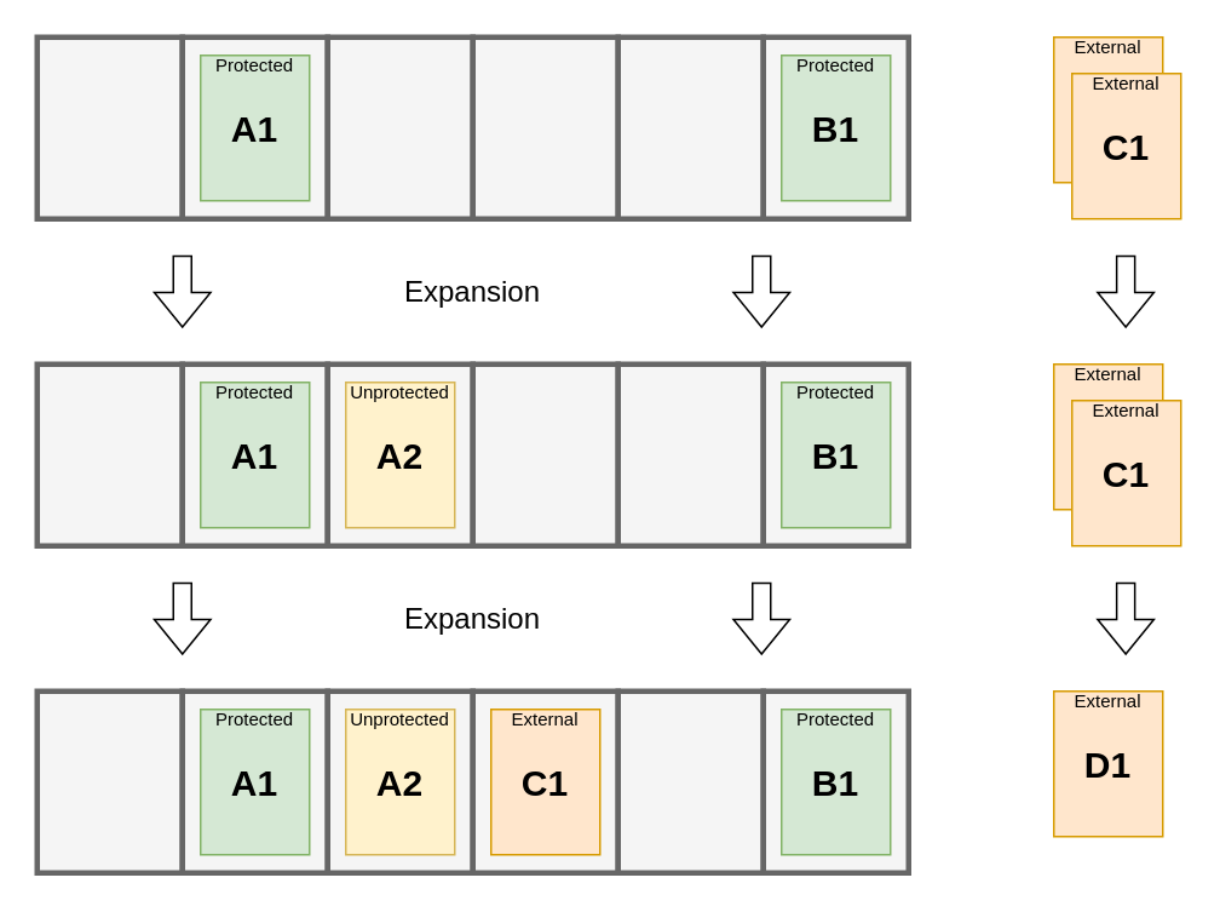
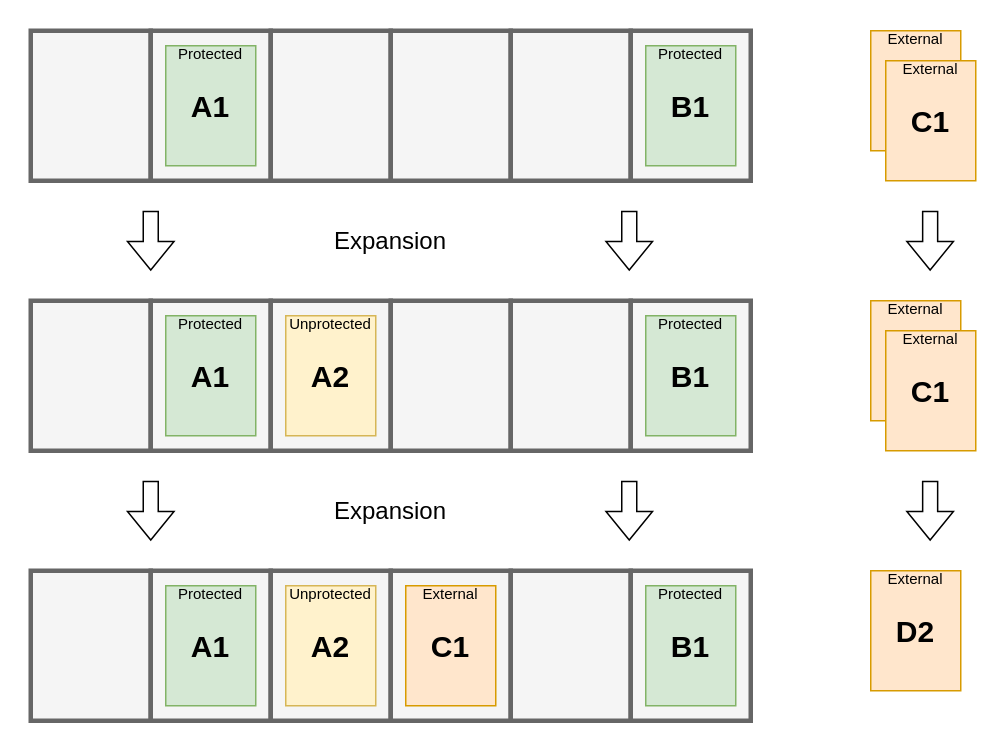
  <mxCell id="0" />
  <mxCell id="1" parent="0" />
  <mxCell id="2" value="" style="rounded=0;whiteSpace=wrap;html=1;strokeColor=#666666;fillColor=#f5f5f5;fontColor=#333333;strokeWidth=3;" vertex="1" parent="1"><mxGeometry x="20" y="20" width="80" height="100" as="geometry" /></mxCell>
  <mxCell id="3" value="" style="rounded=0;whiteSpace=wrap;html=1;strokeColor=#666666;fillColor=#f5f5f5;fontColor=#333333;strokeWidth=3;" vertex="1" parent="1"><mxGeometry x="100" y="20" width="80" height="100" as="geometry" /></mxCell>
  <mxCell id="4" value="" style="rounded=0;whiteSpace=wrap;html=1;strokeColor=#666666;fillColor=#f5f5f5;fontColor=#333333;strokeWidth=3;" vertex="1" parent="1"><mxGeometry x="180" y="20" width="80" height="100" as="geometry" /></mxCell>
  <mxCell id="5" value="" style="rounded=0;whiteSpace=wrap;html=1;strokeColor=#666666;fillColor=#f5f5f5;fontColor=#333333;strokeWidth=3;" vertex="1" parent="1"><mxGeometry x="260" y="20" width="80" height="100" as="geometry" /></mxCell>
  <mxCell id="6" value="" style="rounded=0;whiteSpace=wrap;html=1;strokeColor=#666666;fillColor=#f5f5f5;fontColor=#333333;strokeWidth=3;" vertex="1" parent="1"><mxGeometry x="340" y="20" width="80" height="100" as="geometry" /></mxCell>
  <mxCell id="7" value="" style="rounded=0;whiteSpace=wrap;html=1;strokeColor=#666666;fillColor=#f5f5f5;fontColor=#333333;strokeWidth=3;" vertex="1" parent="1"><mxGeometry x="420" y="20" width="80" height="100" as="geometry" /></mxCell>
  <mxCell id="8" value="A1" style="rounded=0;whiteSpace=wrap;html=1;strokeColor=#82b366;strokeWidth=1;fillColor=#d5e8d4;fontStyle=1;fontSize=20;" vertex="1" parent="1"><mxGeometry x="110" y="30" width="60" height="80" as="geometry" /></mxCell>
  <mxCell id="9" value="B1" style="rounded=0;whiteSpace=wrap;html=1;strokeColor=#82b366;strokeWidth=1;fillColor=#d5e8d4;fontStyle=1;fontSize=20;" vertex="1" parent="1"><mxGeometry x="430" y="30" width="60" height="80" as="geometry" /></mxCell>
  <mxCell id="10" value="Protected" style="text;html=1;strokeColor=none;fillColor=none;align=center;verticalAlign=middle;whiteSpace=wrap;rounded=0;fontSize=10;fontStyle=0" vertex="1" parent="1"><mxGeometry x="110" y="30" width="60" height="10" as="geometry" /></mxCell>
  <mxCell id="11" value="Protected" style="text;html=1;strokeColor=none;fillColor=none;align=center;verticalAlign=middle;whiteSpace=wrap;rounded=0;fontSize=10;fontStyle=0" vertex="1" parent="1"><mxGeometry x="430" y="30" width="60" height="10" as="geometry" /></mxCell>
  <mxCell id="12" value="" style="rounded=0;whiteSpace=wrap;html=1;strokeColor=#666666;fillColor=#f5f5f5;fontColor=#333333;strokeWidth=3;" vertex="1" parent="1"><mxGeometry x="20" y="200" width="80" height="100" as="geometry" /></mxCell>
  <mxCell id="13" value="" style="rounded=0;whiteSpace=wrap;html=1;strokeColor=#666666;fillColor=#f5f5f5;fontColor=#333333;strokeWidth=3;" vertex="1" parent="1"><mxGeometry x="100" y="200" width="80" height="100" as="geometry" /></mxCell>
  <mxCell id="14" value="" style="rounded=0;whiteSpace=wrap;html=1;strokeColor=#666666;fillColor=#f5f5f5;fontColor=#333333;strokeWidth=3;" vertex="1" parent="1"><mxGeometry x="180" y="200" width="80" height="100" as="geometry" /></mxCell>
  <mxCell id="15" value="" style="rounded=0;whiteSpace=wrap;html=1;strokeColor=#666666;fillColor=#f5f5f5;fontColor=#333333;strokeWidth=3;" vertex="1" parent="1"><mxGeometry x="260" y="200" width="80" height="100" as="geometry" /></mxCell>
  <mxCell id="16" value="" style="rounded=0;whiteSpace=wrap;html=1;strokeColor=#666666;fillColor=#f5f5f5;fontColor=#333333;strokeWidth=3;" vertex="1" parent="1"><mxGeometry x="340" y="200" width="80" height="100" as="geometry" /></mxCell>
  <mxCell id="17" value="" style="rounded=0;whiteSpace=wrap;html=1;strokeColor=#666666;fillColor=#f5f5f5;fontColor=#333333;strokeWidth=3;" vertex="1" parent="1"><mxGeometry x="420" y="200" width="80" height="100" as="geometry" /></mxCell>
  <mxCell id="18" value="A1" style="rounded=0;whiteSpace=wrap;html=1;strokeColor=#82b366;strokeWidth=1;fillColor=#d5e8d4;fontStyle=1;fontSize=20;" vertex="1" parent="1"><mxGeometry x="110" y="210" width="60" height="80" as="geometry" /></mxCell>
  <mxCell id="19" value="A2" style="rounded=0;whiteSpace=wrap;html=1;strokeColor=#d6b656;strokeWidth=1;fillColor=#fff2cc;fontStyle=1;fontSize=20;" vertex="1" parent="1"><mxGeometry x="190" y="210" width="60" height="80" as="geometry" /></mxCell>
  <mxCell id="20" value="B1" style="rounded=0;whiteSpace=wrap;html=1;strokeColor=#82b366;strokeWidth=1;fillColor=#d5e8d4;fontStyle=1;fontSize=20;" vertex="1" parent="1"><mxGeometry x="430" y="210" width="60" height="80" as="geometry" /></mxCell>
  <mxCell id="21" value="Protected" style="text;html=1;strokeColor=none;fillColor=none;align=center;verticalAlign=middle;whiteSpace=wrap;rounded=0;fontSize=10;fontStyle=0" vertex="1" parent="1"><mxGeometry x="110" y="210" width="60" height="10" as="geometry" /></mxCell>
  <mxCell id="22" value="Unprotected" style="text;html=1;strokeColor=none;fillColor=none;align=center;verticalAlign=middle;whiteSpace=wrap;rounded=0;fontSize=10;fontStyle=0" vertex="1" parent="1"><mxGeometry x="190" y="210" width="60" height="10" as="geometry" /></mxCell>
  <mxCell id="23" value="Protected" style="text;html=1;strokeColor=none;fillColor=none;align=center;verticalAlign=middle;whiteSpace=wrap;rounded=0;fontSize=10;fontStyle=0" vertex="1" parent="1"><mxGeometry x="430" y="210" width="60" height="10" as="geometry" /></mxCell>
  <mxCell id="24" value="" style="rounded=0;whiteSpace=wrap;html=1;strokeColor=#666666;fillColor=#f5f5f5;fontColor=#333333;strokeWidth=3;" vertex="1" parent="1"><mxGeometry x="20" y="380" width="80" height="100" as="geometry" /></mxCell>
  <mxCell id="25" value="" style="rounded=0;whiteSpace=wrap;html=1;strokeColor=#666666;fillColor=#f5f5f5;fontColor=#333333;strokeWidth=3;" vertex="1" parent="1"><mxGeometry x="100" y="380" width="80" height="100" as="geometry" /></mxCell>
  <mxCell id="26" value="" style="rounded=0;whiteSpace=wrap;html=1;strokeColor=#666666;fillColor=#f5f5f5;fontColor=#333333;strokeWidth=3;" vertex="1" parent="1"><mxGeometry x="180" y="380" width="80" height="100" as="geometry" /></mxCell>
  <mxCell id="27" value="" style="rounded=0;whiteSpace=wrap;html=1;strokeColor=#666666;fillColor=#f5f5f5;fontColor=#333333;strokeWidth=3;" vertex="1" parent="1"><mxGeometry x="260" y="380" width="80" height="100" as="geometry" /></mxCell>
  <mxCell id="28" value="" style="rounded=0;whiteSpace=wrap;html=1;strokeColor=#666666;fillColor=#f5f5f5;fontColor=#333333;strokeWidth=3;" vertex="1" parent="1"><mxGeometry x="340" y="380" width="80" height="100" as="geometry" /></mxCell>
  <mxCell id="29" value="" style="rounded=0;whiteSpace=wrap;html=1;strokeColor=#666666;fillColor=#f5f5f5;fontColor=#333333;strokeWidth=3;" vertex="1" parent="1"><mxGeometry x="420" y="380" width="80" height="100" as="geometry" /></mxCell>
  <mxCell id="30" value="A1" style="rounded=0;whiteSpace=wrap;html=1;strokeColor=#82b366;strokeWidth=1;fillColor=#d5e8d4;fontStyle=1;fontSize=20;" vertex="1" parent="1"><mxGeometry x="110" y="390" width="60" height="80" as="geometry" /></mxCell>
  <mxCell id="31" value="C1" style="rounded=0;whiteSpace=wrap;html=1;strokeColor=#d79b00;strokeWidth=1;fillColor=#ffe6cc;fontStyle=1;fontSize=20;" vertex="1" parent="1"><mxGeometry x="270" y="390" width="60" height="80" as="geometry" /></mxCell>
  <mxCell id="32" value="A2" style="rounded=0;whiteSpace=wrap;html=1;strokeColor=#d6b656;strokeWidth=1;fillColor=#fff2cc;fontStyle=1;fontSize=20;" vertex="1" parent="1"><mxGeometry x="190" y="390" width="60" height="80" as="geometry" /></mxCell>
  <mxCell id="33" value="B1" style="rounded=0;whiteSpace=wrap;html=1;strokeColor=#82b366;strokeWidth=1;fillColor=#d5e8d4;fontStyle=1;fontSize=20;" vertex="1" parent="1"><mxGeometry x="430" y="390" width="60" height="80" as="geometry" /></mxCell>
  <mxCell id="34" value="Protected" style="text;html=1;strokeColor=none;fillColor=none;align=center;verticalAlign=middle;whiteSpace=wrap;rounded=0;fontSize=10;fontStyle=0" vertex="1" parent="1"><mxGeometry x="110" y="390" width="60" height="10" as="geometry" /></mxCell>
  <mxCell id="35" value="External" style="text;html=1;strokeColor=none;fillColor=none;align=center;verticalAlign=middle;whiteSpace=wrap;rounded=0;fontSize=10;fontStyle=0" vertex="1" parent="1"><mxGeometry x="270" y="390" width="60" height="10" as="geometry" /></mxCell>
  <mxCell id="36" value="Unprotected" style="text;html=1;strokeColor=none;fillColor=none;align=center;verticalAlign=middle;whiteSpace=wrap;rounded=0;fontSize=10;fontStyle=0" vertex="1" parent="1"><mxGeometry x="190" y="390" width="60" height="10" as="geometry" /></mxCell>
  <mxCell id="37" value="Protected" style="text;html=1;strokeColor=none;fillColor=none;align=center;verticalAlign=middle;whiteSpace=wrap;rounded=0;fontSize=10;fontStyle=0" vertex="1" parent="1"><mxGeometry x="430" y="390" width="60" height="10" as="geometry" /></mxCell>
  <mxCell id="38" value="Expansion" style="text;html=1;strokeColor=none;fillColor=none;align=center;verticalAlign=middle;whiteSpace=wrap;rounded=0;fontSize=16;" vertex="1" parent="1"><mxGeometry x="20" y="140" width="480" height="40" as="geometry" /></mxCell>
  <mxCell id="39" value="" style="shape=flexArrow;endArrow=classic;html=1;rounded=0;fontSize=16;" edge="1" parent="1"><mxGeometry width="50" height="50" relative="1" as="geometry"><mxPoint x="419" y="140" as="sourcePoint" /><mxPoint x="419" y="180" as="targetPoint" /></mxGeometry></mxCell>
  <mxCell id="40" value="" style="shape=flexArrow;endArrow=classic;html=1;rounded=0;fontSize=16;" edge="1" parent="1"><mxGeometry width="50" height="50" relative="1" as="geometry"><mxPoint x="100" y="140" as="sourcePoint" /><mxPoint x="100" y="180" as="targetPoint" /></mxGeometry></mxCell>
  <mxCell id="41" value="Expansion" style="text;html=1;strokeColor=none;fillColor=none;align=center;verticalAlign=middle;whiteSpace=wrap;rounded=0;fontSize=16;" vertex="1" parent="1"><mxGeometry x="20" y="320" width="480" height="40" as="geometry" /></mxCell>
  <mxCell id="42" value="" style="shape=flexArrow;endArrow=classic;html=1;rounded=0;fontSize=16;" edge="1" parent="1"><mxGeometry width="50" height="50" relative="1" as="geometry"><mxPoint x="419" y="320" as="sourcePoint" /><mxPoint x="419" y="360" as="targetPoint" /></mxGeometry></mxCell>
  <mxCell id="43" value="" style="shape=flexArrow;endArrow=classic;html=1;rounded=0;fontSize=16;" edge="1" parent="1"><mxGeometry width="50" height="50" relative="1" as="geometry"><mxPoint x="100" y="320" as="sourcePoint" /><mxPoint x="100" y="360" as="targetPoint" /></mxGeometry></mxCell>
  <mxCell id="44" value="C1" style="rounded=0;whiteSpace=wrap;html=1;strokeColor=#d79b00;strokeWidth=1;fillColor=#ffe6cc;fontStyle=1;fontSize=20;" vertex="1" parent="1"><mxGeometry x="580" y="20" width="60" height="80" as="geometry" /></mxCell>
  <mxCell id="45" value="External" style="text;html=1;strokeColor=none;fillColor=none;align=center;verticalAlign=middle;whiteSpace=wrap;rounded=0;fontSize=10;fontStyle=0" vertex="1" parent="1"><mxGeometry x="580" y="20" width="60" height="10" as="geometry" /></mxCell>
- <mxCell id="46" value="D1" style="rounded=0;whiteSpace=wrap;html=1;strokeColor=#d79b00;strokeWidth=1;fillColor=#ffe6cc;fontStyle=1;fontSize=20;" vertex="1" parent="1"><mxGeometry x="580" y="380" width="60" height="80" as="geometry" /></mxCell>
+ <mxCell id="46" value="D2" style="rounded=0;whiteSpace=wrap;html=1;strokeColor=#d79b00;strokeWidth=1;fillColor=#ffe6cc;fontStyle=1;fontSize=20;" vertex="1" parent="1"><mxGeometry x="580" y="380" width="60" height="80" as="geometry" /></mxCell>
  <mxCell id="47" value="External" style="text;html=1;strokeColor=none;fillColor=none;align=center;verticalAlign=middle;whiteSpace=wrap;rounded=0;fontSize=10;fontStyle=0" vertex="1" parent="1"><mxGeometry x="580" y="380" width="60" height="10" as="geometry" /></mxCell>
  <mxCell id="48" value="C1" style="rounded=0;whiteSpace=wrap;html=1;strokeColor=#d79b00;strokeWidth=1;fillColor=#ffe6cc;fontStyle=1;fontSize=20;" vertex="1" parent="1"><mxGeometry x="590" y="40" width="60" height="80" as="geometry" /></mxCell>
  <mxCell id="49" value="External" style="text;html=1;strokeColor=none;fillColor=none;align=center;verticalAlign=middle;whiteSpace=wrap;rounded=0;fontSize=10;fontStyle=0" vertex="1" parent="1"><mxGeometry x="590" y="40" width="60" height="10" as="geometry" /></mxCell>
  <mxCell id="50" value="C1" style="rounded=0;whiteSpace=wrap;html=1;strokeColor=#d79b00;strokeWidth=1;fillColor=#ffe6cc;fontStyle=1;fontSize=20;" vertex="1" parent="1"><mxGeometry x="580" y="200" width="60" height="80" as="geometry" /></mxCell>
  <mxCell id="51" value="External" style="text;html=1;strokeColor=none;fillColor=none;align=center;verticalAlign=middle;whiteSpace=wrap;rounded=0;fontSize=10;fontStyle=0" vertex="1" parent="1"><mxGeometry x="580" y="200" width="60" height="10" as="geometry" /></mxCell>
  <mxCell id="52" value="C1" style="rounded=0;whiteSpace=wrap;html=1;strokeColor=#d79b00;strokeWidth=1;fillColor=#ffe6cc;fontStyle=1;fontSize=20;" vertex="1" parent="1"><mxGeometry x="590" y="220" width="60" height="80" as="geometry" /></mxCell>
  <mxCell id="53" value="External" style="text;html=1;strokeColor=none;fillColor=none;align=center;verticalAlign=middle;whiteSpace=wrap;rounded=0;fontSize=10;fontStyle=0" vertex="1" parent="1"><mxGeometry x="590" y="220" width="60" height="10" as="geometry" /></mxCell>
  <mxCell id="54" value="" style="shape=flexArrow;endArrow=classic;html=1;rounded=0;fontSize=16;" edge="1" parent="1"><mxGeometry width="50" height="50" relative="1" as="geometry"><mxPoint x="619.6" y="140" as="sourcePoint" /><mxPoint x="619.6" y="180" as="targetPoint" /></mxGeometry></mxCell>
  <mxCell id="55" value="" style="shape=flexArrow;endArrow=classic;html=1;rounded=0;fontSize=16;" edge="1" parent="1"><mxGeometry width="50" height="50" relative="1" as="geometry"><mxPoint x="619.6" y="320" as="sourcePoint" /><mxPoint x="619.6" y="360" as="targetPoint" /></mxGeometry></mxCell>
